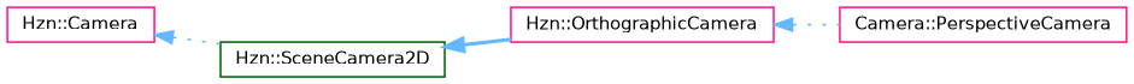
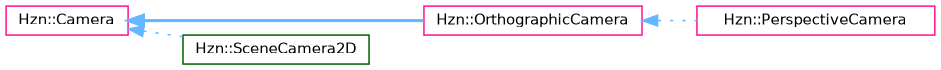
  digraph {
    rankdir=LR
    node [color=deeppink fillcolor=white fontname=Helvetica fontsize=10 shape=box style=filled]
    edge [color=steelblue1 dir=back fontname=Helvetica fontsize=10 labelfontname=Helvetica labelfontsize=10 style=dotted]
    n1 [height=0.2 label="Hzn::Camera" width=0.4]
    n2 [height=0.2 label="Hzn::OrthographicCamera" width=0.4]
    n3 [color=darkgreen height=0.2 label="Hzn::SceneCamera2D" width=0.4]
-   n4 [height=0.2 label="Camera::PerspectiveCamera" width=0.4]
-   n3 -> n2 [style=bold]
+   n4 [height=0.2 label="Hzn::PerspectiveCamera" width=0.4]
+   n1 -> n2 [style=bold]
    n1 -> n3
    n2 -> n4
  }
